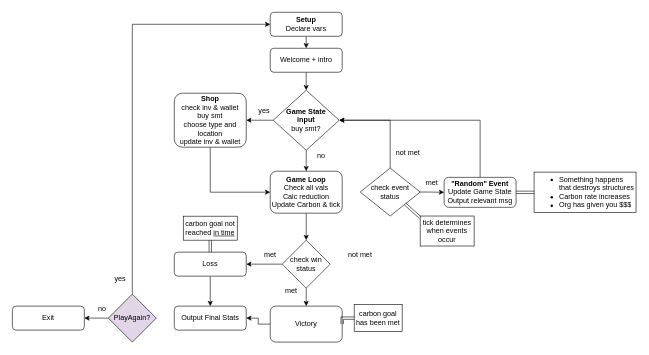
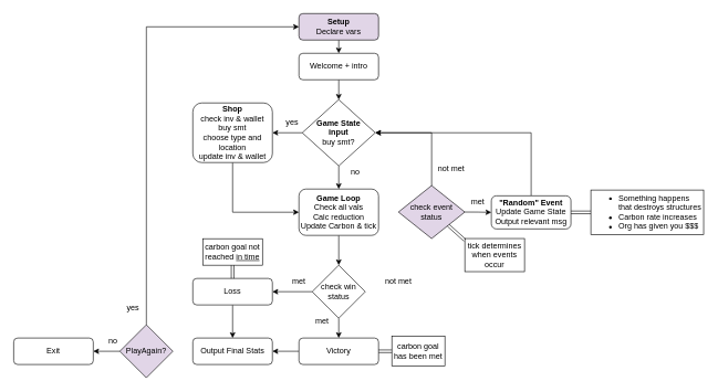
  <mxCell id="0" />
  <mxCell id="1" parent="0" />
  <mxCell id="2" style="edgeStyle=orthogonalEdgeStyle;rounded=0;orthogonalLoop=1;jettySize=auto;html=1;exitX=0.5;exitY=1;exitDx=0;exitDy=0;entryX=0.5;entryY=0;entryDx=0;entryDy=0;" edge="1" parent="1" source="3" target="5"><mxGeometry relative="1" as="geometry" /></mxCell>
- <mxCell id="3" value="&lt;b&gt;Setup&lt;/b&gt;&lt;br&gt;Declare vars" style="rounded=1;whiteSpace=wrap;html=1;" vertex="1" parent="1"><mxGeometry x="450" y="20" width="120" height="40" as="geometry" /></mxCell>
+ <mxCell id="3" value="&lt;b&gt;Setup&lt;/b&gt;&lt;br&gt;Declare vars" style="rounded=1;whiteSpace=wrap;html=1;fillColor=#e1d5e7;" vertex="1" parent="1"><mxGeometry x="450" y="20" width="120" height="40" as="geometry" /></mxCell>
  <mxCell id="4" style="edgeStyle=orthogonalEdgeStyle;rounded=0;orthogonalLoop=1;jettySize=auto;html=1;exitX=0.5;exitY=1;exitDx=0;exitDy=0;entryX=0.5;entryY=0;entryDx=0;entryDy=0;" edge="1" parent="1" source="5" target="8"><mxGeometry relative="1" as="geometry" /></mxCell>
  <mxCell id="5" value="Welcome + intro" style="rounded=1;whiteSpace=wrap;html=1;" vertex="1" parent="1"><mxGeometry x="450" y="80" width="120" height="40" as="geometry" /></mxCell>
  <mxCell id="6" style="edgeStyle=orthogonalEdgeStyle;rounded=0;orthogonalLoop=1;jettySize=auto;html=1;exitX=0;exitY=0.5;exitDx=0;exitDy=0;entryX=1;entryY=0.5;entryDx=0;entryDy=0;" edge="1" parent="1" source="8" target="10"><mxGeometry relative="1" as="geometry" /></mxCell>
  <mxCell id="7" style="edgeStyle=orthogonalEdgeStyle;rounded=0;orthogonalLoop=1;jettySize=auto;html=1;exitX=0.5;exitY=1;exitDx=0;exitDy=0;entryX=0.5;entryY=0;entryDx=0;entryDy=0;" edge="1" parent="1" source="8" target="12"><mxGeometry relative="1" as="geometry" /></mxCell>
  <mxCell id="8" value="&lt;b&gt;Game State&lt;br&gt;input&lt;br&gt;&lt;/b&gt;buy smt?" style="rhombus;whiteSpace=wrap;html=1;" vertex="1" parent="1"><mxGeometry x="455" y="150" width="110" height="100" as="geometry" /></mxCell>
  <mxCell id="9" style="edgeStyle=orthogonalEdgeStyle;rounded=0;orthogonalLoop=1;jettySize=auto;html=1;exitX=0.5;exitY=1;exitDx=0;exitDy=0;entryX=0;entryY=0.5;entryDx=0;entryDy=0;" edge="1" parent="1" source="10" target="12"><mxGeometry relative="1" as="geometry" /></mxCell>
  <mxCell id="10" value="&lt;b&gt;Shop&lt;/b&gt;&lt;br&gt;&lt;span&gt;check inv &amp;amp; wallet&lt;/span&gt;&lt;br&gt;&lt;span&gt;buy smt&lt;/span&gt;&lt;br&gt;&lt;span&gt;choose type and location&lt;/span&gt;&lt;br&gt;&lt;span&gt;update inv &amp;amp; wallet&lt;/span&gt;" style="rounded=1;whiteSpace=wrap;html=1;align=center;" vertex="1" parent="1"><mxGeometry x="290" y="155" width="120" height="90" as="geometry" /></mxCell>
  <mxCell id="11" style="edgeStyle=orthogonalEdgeStyle;rounded=0;orthogonalLoop=1;jettySize=auto;html=1;exitX=0.5;exitY=1;exitDx=0;exitDy=0;entryX=0.5;entryY=0;entryDx=0;entryDy=0;" edge="1" parent="1" source="12" target="20"><mxGeometry relative="1" as="geometry" /></mxCell>
  <mxCell id="12" value="&lt;b&gt;Game Loop&lt;/b&gt;&lt;br&gt;Check all vals&lt;br&gt;Calc reduction&lt;br&gt;Update Carbon &amp;amp; tick" style="rounded=1;whiteSpace=wrap;html=1;" vertex="1" parent="1"><mxGeometry x="450" y="285" width="120" height="70" as="geometry" /></mxCell>
  <mxCell id="13" style="edgeStyle=orthogonalEdgeStyle;rounded=0;orthogonalLoop=1;jettySize=auto;html=1;exitX=1;exitY=0.5;exitDx=0;exitDy=0;entryX=0;entryY=0.5;entryDx=0;entryDy=0;" edge="1" parent="1" source="15" target="17"><mxGeometry relative="1" as="geometry" /></mxCell>
  <mxCell id="14" style="edgeStyle=orthogonalEdgeStyle;rounded=0;orthogonalLoop=1;jettySize=auto;html=1;exitX=0.5;exitY=0;exitDx=0;exitDy=0;entryX=1;entryY=0.5;entryDx=0;entryDy=0;" edge="1" parent="1" source="15" target="8"><mxGeometry relative="1" as="geometry" /></mxCell>
- <mxCell id="15" value="check event status" style="rhombus;whiteSpace=wrap;html=1;" vertex="1" parent="1"><mxGeometry x="600" y="279.75" width="100" height="80" as="geometry" /></mxCell>
+ <mxCell id="15" value="check event status" style="rhombus;whiteSpace=wrap;html=1;fillColor=#e1d5e7;" vertex="1" parent="1"><mxGeometry x="600" y="279.75" width="100" height="80" as="geometry" /></mxCell>
  <mxCell id="16" style="edgeStyle=orthogonalEdgeStyle;rounded=0;orthogonalLoop=1;jettySize=auto;html=1;exitX=0.5;exitY=0;exitDx=0;exitDy=0;entryX=1;entryY=0.5;entryDx=0;entryDy=0;" edge="1" parent="1" source="17" target="8"><mxGeometry relative="1" as="geometry" /></mxCell>
  <mxCell id="17" value="&lt;b&gt;&quot;Random&quot; Event&lt;/b&gt;&lt;br&gt;Update Game State&lt;br&gt;Output relevant msg" style="rounded=1;whiteSpace=wrap;html=1;" vertex="1" parent="1"><mxGeometry x="740" y="295.25" width="120" height="50" as="geometry" /></mxCell>
  <mxCell id="18" style="edgeStyle=orthogonalEdgeStyle;rounded=0;orthogonalLoop=1;jettySize=auto;html=1;exitX=0.5;exitY=1;exitDx=0;exitDy=0;entryX=0.5;entryY=0;entryDx=0;entryDy=0;" edge="1" parent="1" source="20" target="22"><mxGeometry relative="1" as="geometry" /></mxCell>
  <mxCell id="19" style="edgeStyle=orthogonalEdgeStyle;rounded=0;orthogonalLoop=1;jettySize=auto;html=1;exitX=0;exitY=0.5;exitDx=0;exitDy=0;entryX=1;entryY=0.5;entryDx=0;entryDy=0;" edge="1" parent="1" source="20" target="24"><mxGeometry relative="1" as="geometry" /></mxCell>
  <mxCell id="20" value="check win status" style="rhombus;whiteSpace=wrap;html=1;" vertex="1" parent="1"><mxGeometry x="470" y="400" width="80" height="80" as="geometry" /></mxCell>
  <mxCell id="21" style="edgeStyle=orthogonalEdgeStyle;rounded=0;orthogonalLoop=1;jettySize=auto;html=1;exitX=0;exitY=0.5;exitDx=0;exitDy=0;entryX=1;entryY=0.5;entryDx=0;entryDy=0;" edge="1" parent="1" source="22" target="46"><mxGeometry relative="1" as="geometry" /></mxCell>
- <mxCell id="22" value="Victory" style="rounded=1;whiteSpace=wrap;html=1;" vertex="1" parent="1"><mxGeometry x="450" y="510" width="120" height="60" as="geometry" /></mxCell>
+ <mxCell id="22" value="Victory" style="rounded=1;whiteSpace=wrap;html=1;" vertex="1" parent="1"><mxGeometry x="450" y="510" width="120" height="40" as="geometry" /></mxCell>
  <mxCell id="23" style="edgeStyle=orthogonalEdgeStyle;rounded=0;orthogonalLoop=1;jettySize=auto;html=1;exitX=0.5;exitY=1;exitDx=0;exitDy=0;entryX=0.5;entryY=0;entryDx=0;entryDy=0;" edge="1" parent="1" source="24" target="46"><mxGeometry relative="1" as="geometry" /></mxCell>
  <mxCell id="24" value="Loss" style="rounded=1;whiteSpace=wrap;html=1;" vertex="1" parent="1"><mxGeometry x="290" y="420" width="120" height="40" as="geometry" /></mxCell>
  <mxCell id="25" style="edgeStyle=orthogonalEdgeStyle;rounded=0;orthogonalLoop=1;jettySize=auto;html=1;exitX=0;exitY=0.5;exitDx=0;exitDy=0;entryX=1;entryY=0.5;entryDx=0;entryDy=0;shape=link;" edge="1" parent="1" source="26" target="17"><mxGeometry relative="1" as="geometry" /></mxCell>
  <mxCell id="26" value="&lt;ul&gt;&lt;li&gt;Something happens that destroys structures&lt;/li&gt;&lt;li&gt;Carbon rate increases&lt;/li&gt;&lt;li&gt;Org has given you $$$&lt;/li&gt;&lt;/ul&gt;" style="text;html=1;strokeColor=default;fillColor=none;align=left;verticalAlign=middle;whiteSpace=wrap;rounded=0;" vertex="1" parent="1"><mxGeometry x="890" y="286.5" width="170" height="67.5" as="geometry" /></mxCell>
  <mxCell id="27" style="edgeStyle=orthogonalEdgeStyle;rounded=0;orthogonalLoop=1;jettySize=auto;html=1;exitX=0.5;exitY=0;exitDx=0;exitDy=0;entryX=0;entryY=0.5;entryDx=0;entryDy=0;" edge="1" parent="1" source="29" target="3"><mxGeometry relative="1" as="geometry" /></mxCell>
  <mxCell id="28" style="edgeStyle=orthogonalEdgeStyle;rounded=0;orthogonalLoop=1;jettySize=auto;html=1;exitX=0;exitY=0.5;exitDx=0;exitDy=0;entryX=1;entryY=0.5;entryDx=0;entryDy=0;" edge="1" parent="1" source="29" target="30"><mxGeometry relative="1" as="geometry" /></mxCell>
  <mxCell id="29" value="PlayAgain?" style="rhombus;whiteSpace=wrap;html=1;align=center;fillColor=#e1d5e7;" vertex="1" parent="1"><mxGeometry x="180" y="490" width="80" height="80" as="geometry" /></mxCell>
  <mxCell id="30" value="Exit" style="rounded=1;whiteSpace=wrap;html=1;" vertex="1" parent="1"><mxGeometry x="20" y="510" width="120" height="40" as="geometry" /></mxCell>
  <mxCell id="31" value="met" style="text;html=1;strokeColor=none;fillColor=none;align=center;verticalAlign=middle;whiteSpace=wrap;rounded=0;" vertex="1" parent="1"><mxGeometry x="690" y="290" width="60" height="30" as="geometry" /></mxCell>
  <mxCell id="32" value="not met" style="text;html=1;strokeColor=none;fillColor=none;align=center;verticalAlign=middle;whiteSpace=wrap;rounded=0;" vertex="1" parent="1"><mxGeometry x="570" y="410" width="60" height="30" as="geometry" /></mxCell>
  <mxCell id="33" value="yes" style="text;html=1;strokeColor=none;fillColor=none;align=center;verticalAlign=middle;whiteSpace=wrap;rounded=0;" vertex="1" parent="1"><mxGeometry x="410" y="170" width="60" height="30" as="geometry" /></mxCell>
  <mxCell id="34" value="yes" style="text;html=1;strokeColor=none;fillColor=none;align=center;verticalAlign=middle;whiteSpace=wrap;rounded=0;" vertex="1" parent="1"><mxGeometry x="170" y="450" width="60" height="30" as="geometry" /></mxCell>
  <mxCell id="35" value="no" style="text;html=1;strokeColor=none;fillColor=none;align=center;verticalAlign=middle;whiteSpace=wrap;rounded=0;" vertex="1" parent="1"><mxGeometry x="140" y="500" width="60" height="30" as="geometry" /></mxCell>
  <mxCell id="36" value="met" style="text;html=1;strokeColor=none;fillColor=none;align=center;verticalAlign=middle;whiteSpace=wrap;rounded=0;" vertex="1" parent="1"><mxGeometry x="420" y="410" width="60" height="30" as="geometry" /></mxCell>
  <mxCell id="37" value="met" style="text;html=1;strokeColor=none;fillColor=none;align=center;verticalAlign=middle;whiteSpace=wrap;rounded=0;" vertex="1" parent="1"><mxGeometry x="455" y="470" width="60" height="30" as="geometry" /></mxCell>
  <mxCell id="38" value="not met" style="text;html=1;strokeColor=none;fillColor=none;align=center;verticalAlign=middle;whiteSpace=wrap;rounded=0;" vertex="1" parent="1"><mxGeometry x="650" y="240" width="60" height="30" as="geometry" /></mxCell>
  <mxCell id="39" style="edgeStyle=orthogonalEdgeStyle;rounded=0;orthogonalLoop=1;jettySize=auto;html=1;exitX=0.5;exitY=1;exitDx=0;exitDy=0;entryX=0.5;entryY=0;entryDx=0;entryDy=0;shape=link;" edge="1" parent="1" source="40" target="24"><mxGeometry relative="1" as="geometry" /></mxCell>
  <mxCell id="40" value="carbon goal not reached &lt;u&gt;in time&lt;/u&gt;" style="text;html=1;strokeColor=default;fillColor=none;align=center;verticalAlign=middle;whiteSpace=wrap;rounded=0;" vertex="1" parent="1"><mxGeometry x="305" y="360" width="90" height="40" as="geometry" /></mxCell>
  <mxCell id="41" style="edgeStyle=orthogonalEdgeStyle;shape=link;rounded=0;orthogonalLoop=1;jettySize=auto;html=1;exitX=0;exitY=0.5;exitDx=0;exitDy=0;entryX=1;entryY=0.5;entryDx=0;entryDy=0;" edge="1" parent="1" source="42" target="22"><mxGeometry relative="1" as="geometry" /></mxCell>
  <mxCell id="42" value="carbon goal has been met" style="text;html=1;strokeColor=default;fillColor=none;align=center;verticalAlign=middle;whiteSpace=wrap;rounded=0;" vertex="1" parent="1"><mxGeometry x="590" y="507.5" width="80" height="45" as="geometry" /></mxCell>
  <mxCell id="43" style="shape=link;rounded=0;orthogonalLoop=1;jettySize=auto;html=1;exitX=0.051;exitY=0.126;exitDx=0;exitDy=0;entryX=1;entryY=1;entryDx=0;entryDy=0;exitPerimeter=0;" edge="1" parent="1" source="44" target="15"><mxGeometry relative="1" as="geometry" /></mxCell>
  <mxCell id="44" value="tick determines when events occur" style="text;html=1;strokeColor=default;fillColor=none;align=center;verticalAlign=middle;whiteSpace=wrap;rounded=0;perimeterSpacing=5;" vertex="1" parent="1"><mxGeometry x="700" y="359.75" width="90" height="50" as="geometry" /></mxCell>
  <mxCell id="45" value="no" style="text;html=1;strokeColor=none;fillColor=none;align=center;verticalAlign=middle;whiteSpace=wrap;rounded=0;" vertex="1" parent="1"><mxGeometry x="505" y="245" width="60" height="30" as="geometry" /></mxCell>
  <mxCell id="46" value="Output Final Stats" style="rounded=1;whiteSpace=wrap;html=1;" vertex="1" parent="1"><mxGeometry x="290" y="510" width="120" height="40" as="geometry" /></mxCell>
